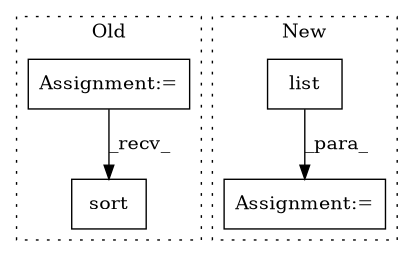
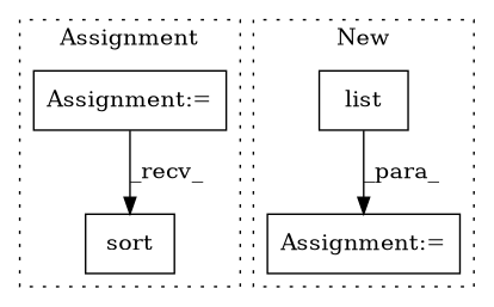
  digraph {
    node [a=32 l="5,1" shape=box]
    n1 [label=sort s="6123,6134"]
    n2 [a=7 l=1 label="Assignment:=" s=6090]
    n3 [label=list s="5873,5899"]
    n4 [a=7 l=1 label="Assignment:=" s=5872]
    subgraph cluster_1 {
-     label=Old
+     label=Assignment
      style=dotted
      n1
      n2
    }
    subgraph cluster_2 {
      label=New
      style=dotted
      n3
      n4
    }
    n2 -> n1 [label=_recv_]
    n3 -> n4 [label=_para_]
  }
